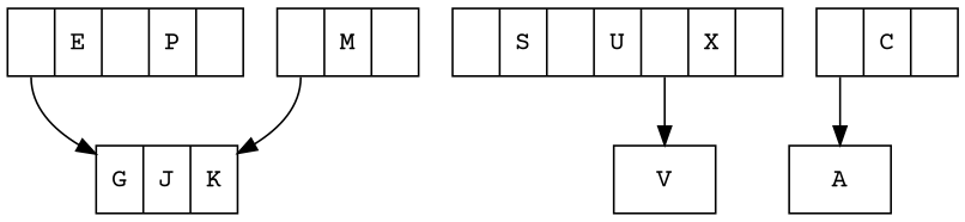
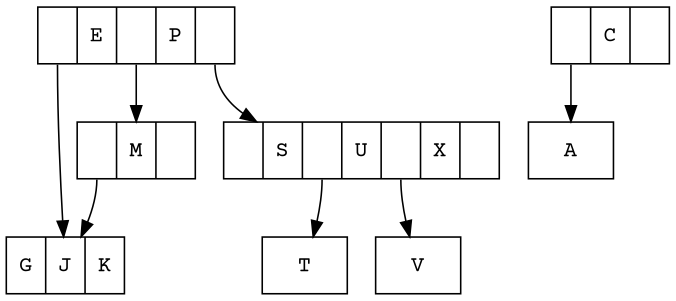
  digraph {
    fontname="Courier Prime"
    node [fontname="Courier Prime" shape=record]
    edge [fontname="Courier Prime" tailport=C0]
    n1 [label="<C0>|E|<C1>|P|<C2>"]
    n2 [label="<C0>|M|<C1>"]
    n3 [label="<C0>|S|<C1>|U|<C2>|X|<C3>"]
    n4 [label="G|J|K"]
    n5 [label="<C0>|C|<C1>"]
    n6 [label=A]
+   n7 [label=T]
    n8 [label=V]
+   n1 -> n2 [tailport=C1]
+   n1 -> n3 [tailport=C2]
    n1 -> n4
    n2 -> n4
+   n3 -> n7 [tailport=C1]
    n3 -> n8 [tailport=C2]
    n5 -> n6
  }
